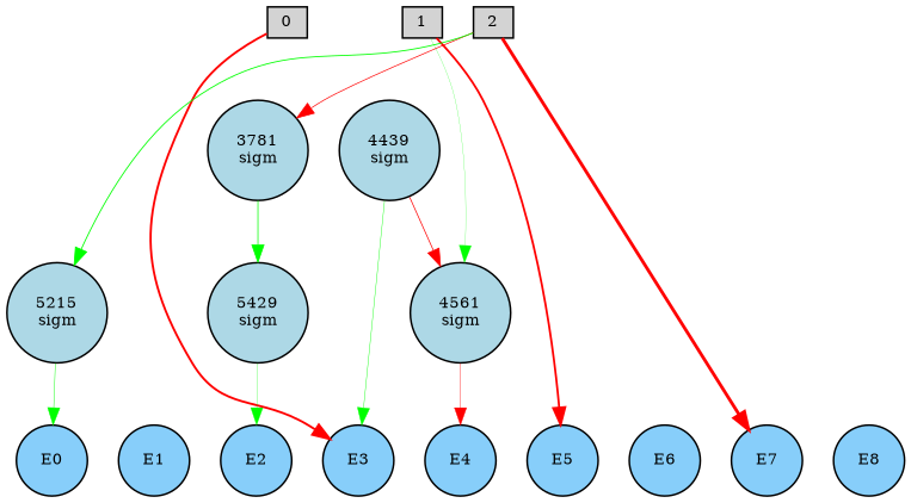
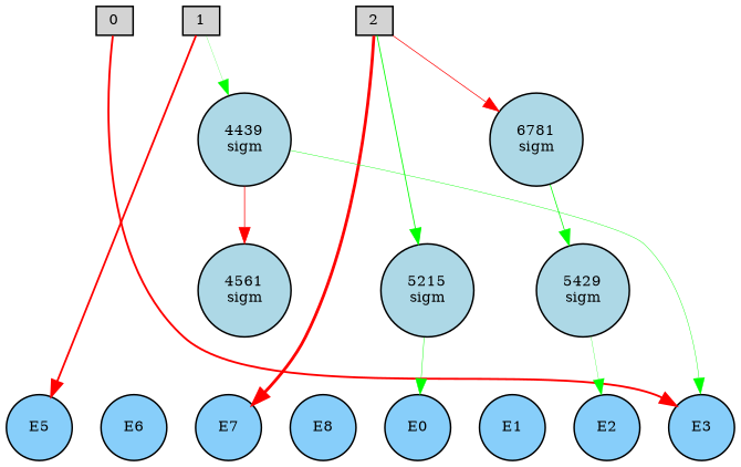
  digraph {
    node [fillcolor=lightskyblue fontsize=9 shape=circle style=filled]
    edge [style=solid]
    0 [fillcolor=lightgray height=0.2 shape=box width=0.2]
    1 [fillcolor=lightgray height=0.2 shape=box width=0.2]
    2 [fillcolor=lightgray height=0.2 shape=box width=0.2]
    E0 [height=0.2 width=0.2]
    E1 [height=0.2 width=0.2]
    E2 [height=0.2 width=0.2]
    E3 [height=0.2 width=0.2]
-   E4 [height=0.2 width=0.2]
    E5 [height=0.2 width=0.2]
    E6 [height=0.2 width=0.2]
    E7 [height=0.2 width=0.2]
    E8 [height=0.2 width=0.2]
    n13 [fillcolor=lightblue height=0.2 label="4439\nsigm" width=0.2]
-   n14 [fillcolor=lightblue height=0.2 label="3781\nsigm" width=0.2]
+   n14 [fillcolor=lightblue height=0.2 label="6781\nsigm" width=0.2]
    n15 [fillcolor=lightblue height=0.2 label="5215\nsigm" width=0.2]
    n16 [fillcolor=lightblue height=0.2 label="4561\nsigm" width=0.2]
    n17 [fillcolor=lightblue height=0.2 label="5429\nsigm" width=0.2]
    subgraph sub_1 {
      rank=source
      0
      1
      2
    }
    subgraph sub_2 {
      rank=sink
      E0
      E1
      E2
      E3
-     E4
      E5
      E6
      E7
      E8
    }
    0 -> 1 [style=invis]
    0 -> E3 [color=red penwidth=1.2524822227162524]
    1 -> 2 [style=invis]
    1 -> E5 [color=red penwidth=1.203300600167611]
-   1 -> n16 [color=green penwidth=0.14121858247302804]
+   1 -> n13 [color=green penwidth=0.14121858247302804]
    2 -> E7 [color=red penwidth=1.8808161220397488]
    2 -> n14 [color=red penwidth=0.45307055956578157]
    2 -> n15 [color=green penwidth=0.5598406691598548]
    E0 -> E1 [style=invis]
    E1 -> E2 [style=invis]
    E2 -> E3 [style=invis]
-   E3 -> E4 [style=invis]
-   E4 -> E5 [style=invis]
    E5 -> E6 [style=invis]
    E6 -> E7 [style=invis]
    E7 -> E8 [style=invis]
    n13 -> E3 [color=green penwidth=0.27071452572209004]
    n13 -> n16 [color=red penwidth=0.47570632290189274]
    n14 -> n17 [color=green penwidth=0.49049781522687186]
    n15 -> E0 [color=green penwidth=0.2967188837998269]
-   n16 -> E4 [color=red penwidth=0.25033459699106075]
    n17 -> E2 [color=green penwidth=0.18542826378945887]
  }
